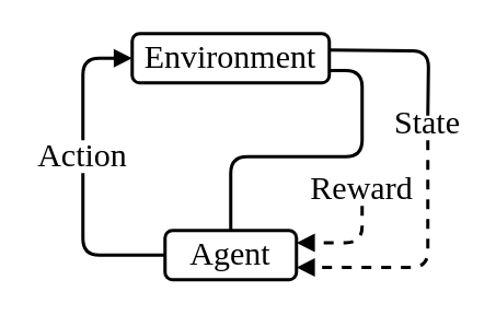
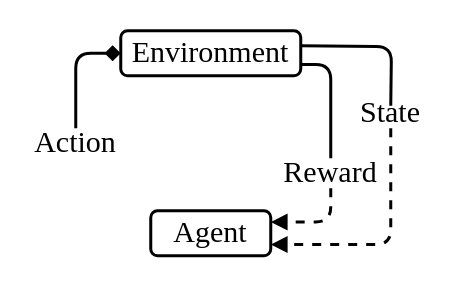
  <mxCell id="0" />
  <mxCell id="1" parent="0" />
- <mxCell id="2" style="edgeStyle=orthogonalEdgeStyle;rounded=1;orthogonalLoop=1;jettySize=auto;html=1;exitX=1;exitY=0.75;exitDx=0;exitDy=0;endArrow=none;endFill=0;strokeWidth=2;" parent="1" source="3" target="5" edge="1"><mxGeometry relative="1" as="geometry" /></mxCell>
+ <mxCell id="2" style="edgeStyle=orthogonalEdgeStyle;rounded=1;orthogonalLoop=1;jettySize=auto;html=1;exitX=1;exitY=0.75;exitDx=0;exitDy=0;entryX=0.5;entryY=0;entryDx=0;entryDy=0;endArrow=none;endFill=0;strokeWidth=2;" parent="1" source="3" target="9" edge="1"><mxGeometry relative="1" as="geometry" /></mxCell>
  <mxCell id="3" value="&lt;font face=&quot;Sans Serif&quot; style=&quot;font-size: 20px&quot;&gt;Environment&lt;/font&gt;" style="rounded=1;whiteSpace=wrap;html=1;strokeWidth=2;fillColor=none;spacingTop=-4;" parent="1" vertex="1"><mxGeometry x="80" y="20" width="120" height="30" as="geometry" /></mxCell>
- <mxCell id="4" style="edgeStyle=orthogonalEdgeStyle;rounded=1;orthogonalLoop=1;jettySize=auto;html=1;exitX=0;exitY=0.5;exitDx=0;exitDy=0;entryX=0.5;entryY=1;entryDx=0;entryDy=0;endArrow=none;endFill=0;strokeWidth=2;" parent="1" source="5" target="11" edge="1"><mxGeometry relative="1" as="geometry" /></mxCell>
  <mxCell id="5" value="&lt;font face=&quot;Sans Serif&quot; style=&quot;font-size: 20px&quot;&gt;Agent&lt;/font&gt;" style="rounded=1;whiteSpace=wrap;html=1;strokeWidth=2;fillColor=none;verticalAlign=middle;shadow=0;glass=0;sketch=0;gradientColor=none;gradientDirection=radial;labelPosition=center;verticalLabelPosition=middle;align=center;spacing=0;spacingTop=-4;" parent="1" vertex="1"><mxGeometry x="100" y="140" width="80" height="30" as="geometry" /></mxCell>
  <mxCell id="6" style="edgeStyle=orthogonalEdgeStyle;rounded=1;orthogonalLoop=1;jettySize=auto;html=1;exitX=0.5;exitY=1;exitDx=0;exitDy=0;entryX=1;entryY=0.75;entryDx=0;entryDy=0;endArrow=block;endFill=1;strokeWidth=2;dashed=1;" parent="1" source="7" target="5" edge="1"><mxGeometry relative="1" as="geometry" /></mxCell>
  <mxCell id="7" value="&lt;font face=&quot;Sans Serif&quot; style=&quot;font-size: 20px&quot;&gt;State&lt;/font&gt;" style="text;html=1;strokeColor=none;fillColor=none;align=center;verticalAlign=middle;whiteSpace=wrap;rounded=0;strokeWidth=2;spacingTop=-4;" parent="1" vertex="1"><mxGeometry x="240" y="65" width="40" height="20" as="geometry" /></mxCell>
  <mxCell id="8" style="edgeStyle=orthogonalEdgeStyle;rounded=1;orthogonalLoop=1;jettySize=auto;html=1;exitX=0.5;exitY=1;exitDx=0;exitDy=0;entryX=1;entryY=0.25;entryDx=0;entryDy=0;endArrow=block;endFill=1;strokeWidth=2;dashed=1;" parent="1" source="9" target="5" edge="1"><mxGeometry relative="1" as="geometry"><Array as="points"><mxPoint x="220" y="148" /></Array></mxGeometry></mxCell>
  <mxCell id="9" value="&lt;font face=&quot;Sans Serif&quot; style=&quot;font-size: 20px&quot;&gt;Reward&lt;br&gt;&lt;/font&gt;" style="text;html=1;strokeColor=none;fillColor=none;align=center;verticalAlign=middle;whiteSpace=wrap;rounded=0;strokeWidth=2;spacingTop=-4;" parent="1" vertex="1"><mxGeometry x="185" y="105" width="70" height="20" as="geometry" /></mxCell>
- <mxCell id="10" style="edgeStyle=orthogonalEdgeStyle;rounded=1;orthogonalLoop=1;jettySize=auto;html=1;exitX=0.5;exitY=0;exitDx=0;exitDy=0;entryX=0;entryY=0.5;entryDx=0;entryDy=0;endArrow=block;endFill=1;strokeWidth=2;" parent="1" source="11" target="3" edge="1"><mxGeometry relative="1" as="geometry" /></mxCell>
+ <mxCell id="10" style="edgeStyle=orthogonalEdgeStyle;rounded=1;orthogonalLoop=1;jettySize=auto;html=1;exitX=0.5;exitY=0;exitDx=0;exitDy=0;entryX=0;entryY=0.5;entryDx=0;entryDy=0;endArrow=diamond;endFill=1;strokeWidth=2;" parent="1" source="11" target="3" edge="1"><mxGeometry relative="1" as="geometry" /></mxCell>
  <mxCell id="11" value="&lt;font face=&quot;Sans Serif&quot; style=&quot;font-size: 20px&quot;&gt;Action&lt;/font&gt;" style="text;html=1;strokeColor=none;fillColor=none;align=center;verticalAlign=middle;whiteSpace=wrap;rounded=0;strokeWidth=2;spacingTop=-4;" parent="1" vertex="1"><mxGeometry x="20" y="85" width="60" height="20" as="geometry" /></mxCell>
  <mxCell id="12" style="edgeStyle=orthogonalEdgeStyle;rounded=1;orthogonalLoop=1;jettySize=auto;html=1;exitX=1;exitY=0.25;exitDx=0;exitDy=0;entryX=0.5;entryY=0;entryDx=0;entryDy=0;endArrow=none;endFill=0;strokeWidth=2;" parent="1" edge="1"><mxGeometry relative="1" as="geometry"><mxPoint x="200" y="30" as="sourcePoint" /><mxPoint x="260" y="70" as="targetPoint" /></mxGeometry></mxCell>
